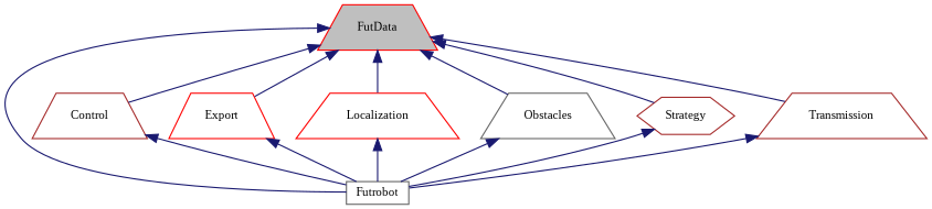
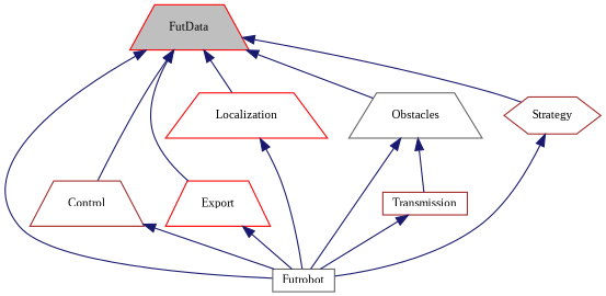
  digraph {
    fontname="Liberation Serif"
    node [color=red fillcolor=white fontname="Liberation Serif" fontsize=10 shape=trapezium style=filled]
    edge [color=midnightblue dir=back fontname="Liberation Serif" fontsize=10 labelfontname=Helvetica labelfontsize=10 style=solid]
    n1 [fillcolor=grey75 fontcolor=black height=0.2 label=FutData width=0.4]
    n2 [color=gray40 height=0.2 label=Futrobot shape=box width=0.4]
    n3 [color=brown height=0.2 label=Control width=0.4]
    n4 [height=0.2 label=Export width=0.4]
    n5 [height=0.2 label=Localization width=0.4]
    n6 [color=gray40 height=0.2 label=Obstacles width=0.4]
    n7 [color=brown height=0.2 label=Strategy shape=hexagon width=0.4]
-   n8 [color=brown height=0.2 label=Transmission width=0.4]
+   n8 [color=brown height=0.2 label=Transmission shape=box width=0.4]
    n1 -> n2
    n1 -> n3
    n1 -> n4
    n1 -> n5
    n1 -> n6
    n1 -> n7
-   n1 -> n8
+   n6 -> n8
    n3 -> n2
    n4 -> n2
    n5 -> n2
    n6 -> n2
    n7 -> n2
    n8 -> n2
  }
